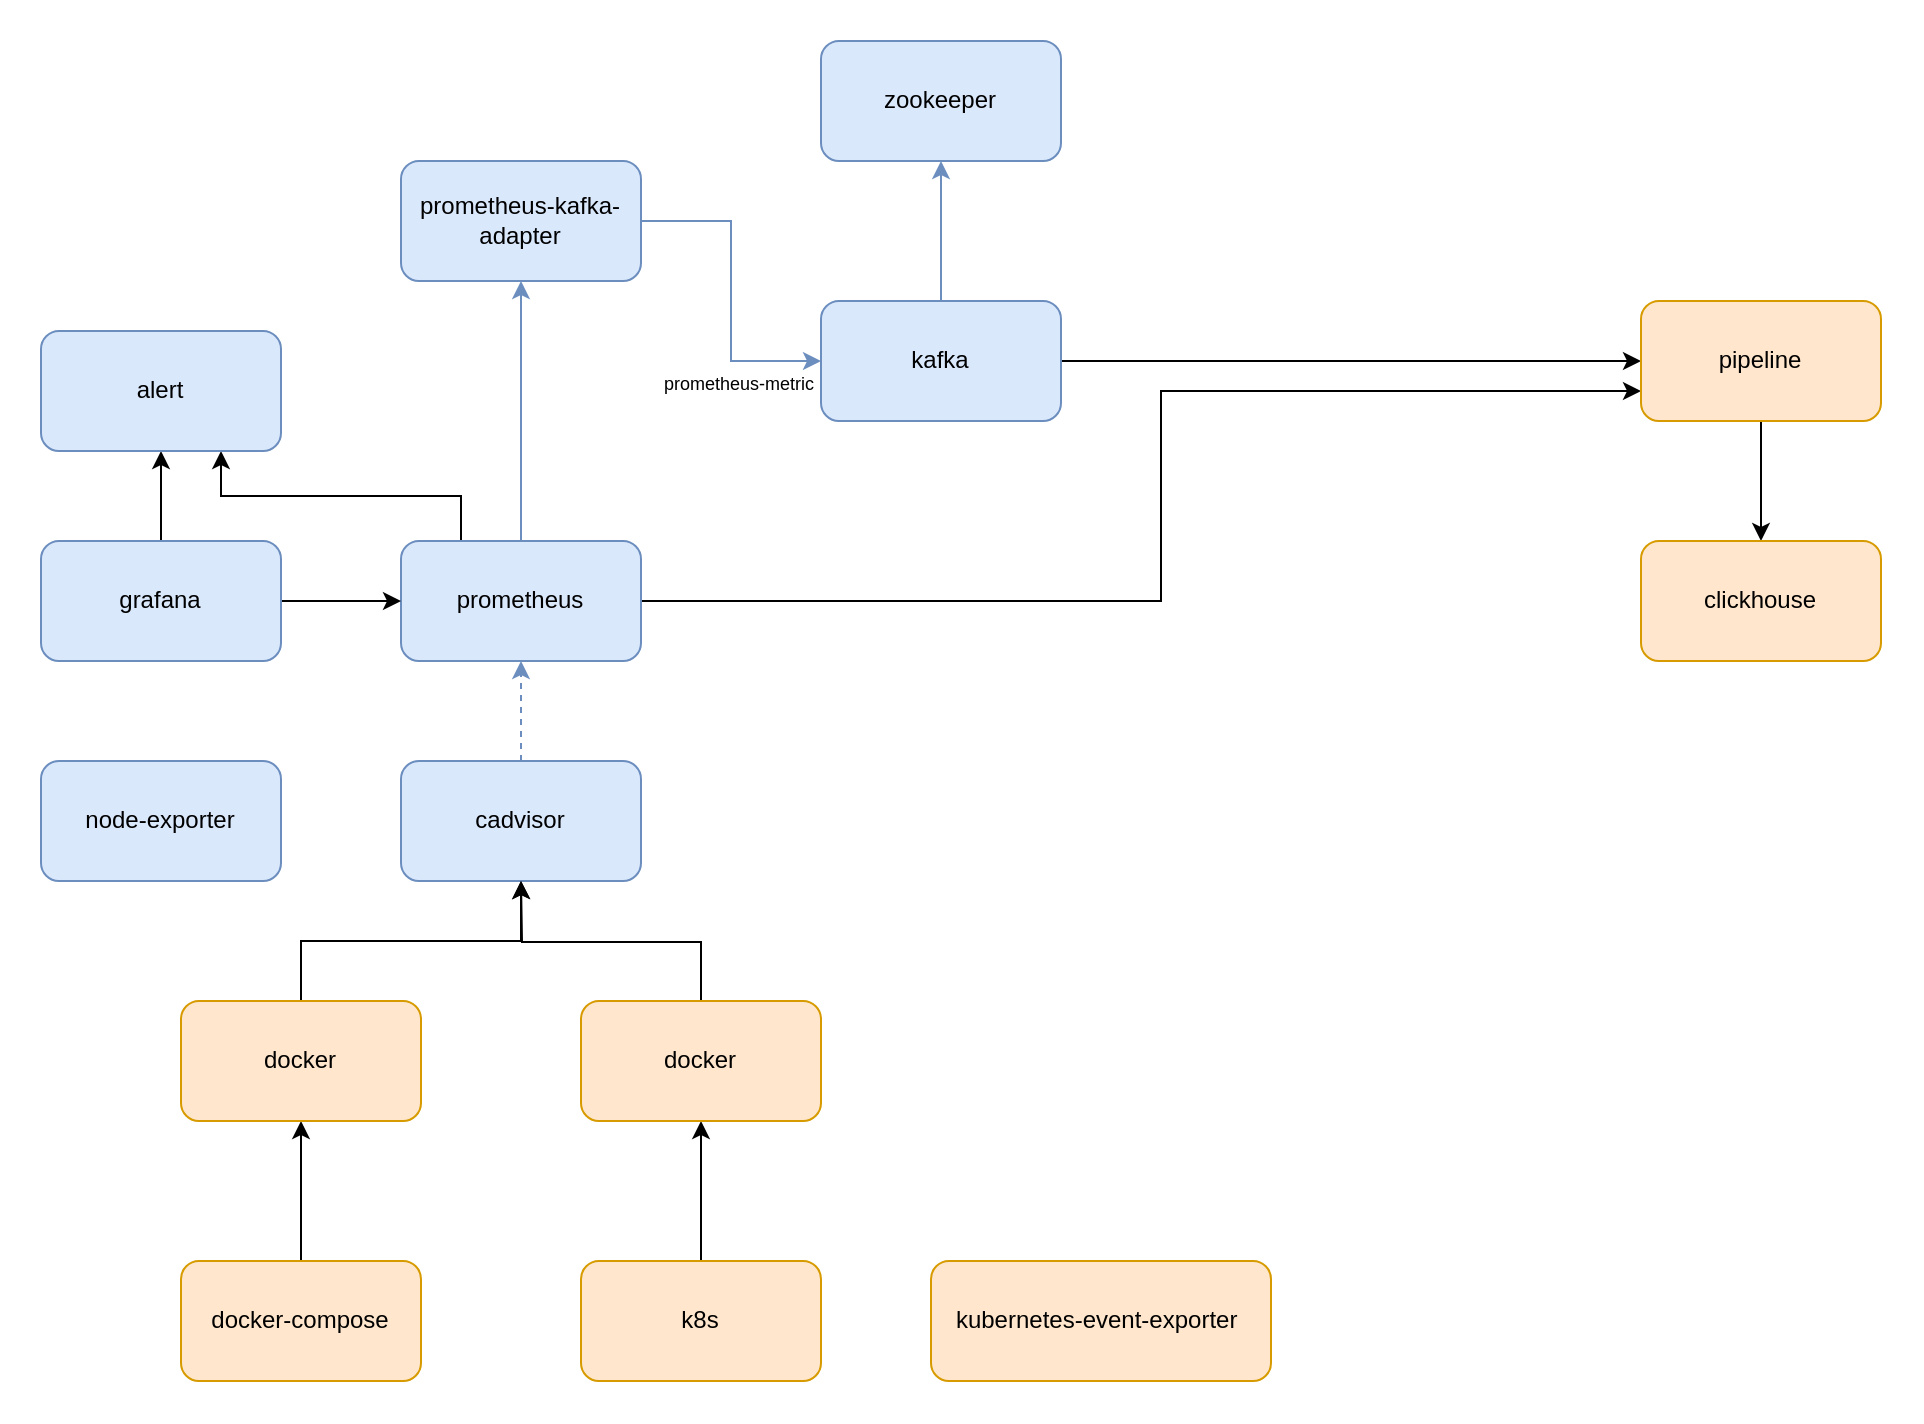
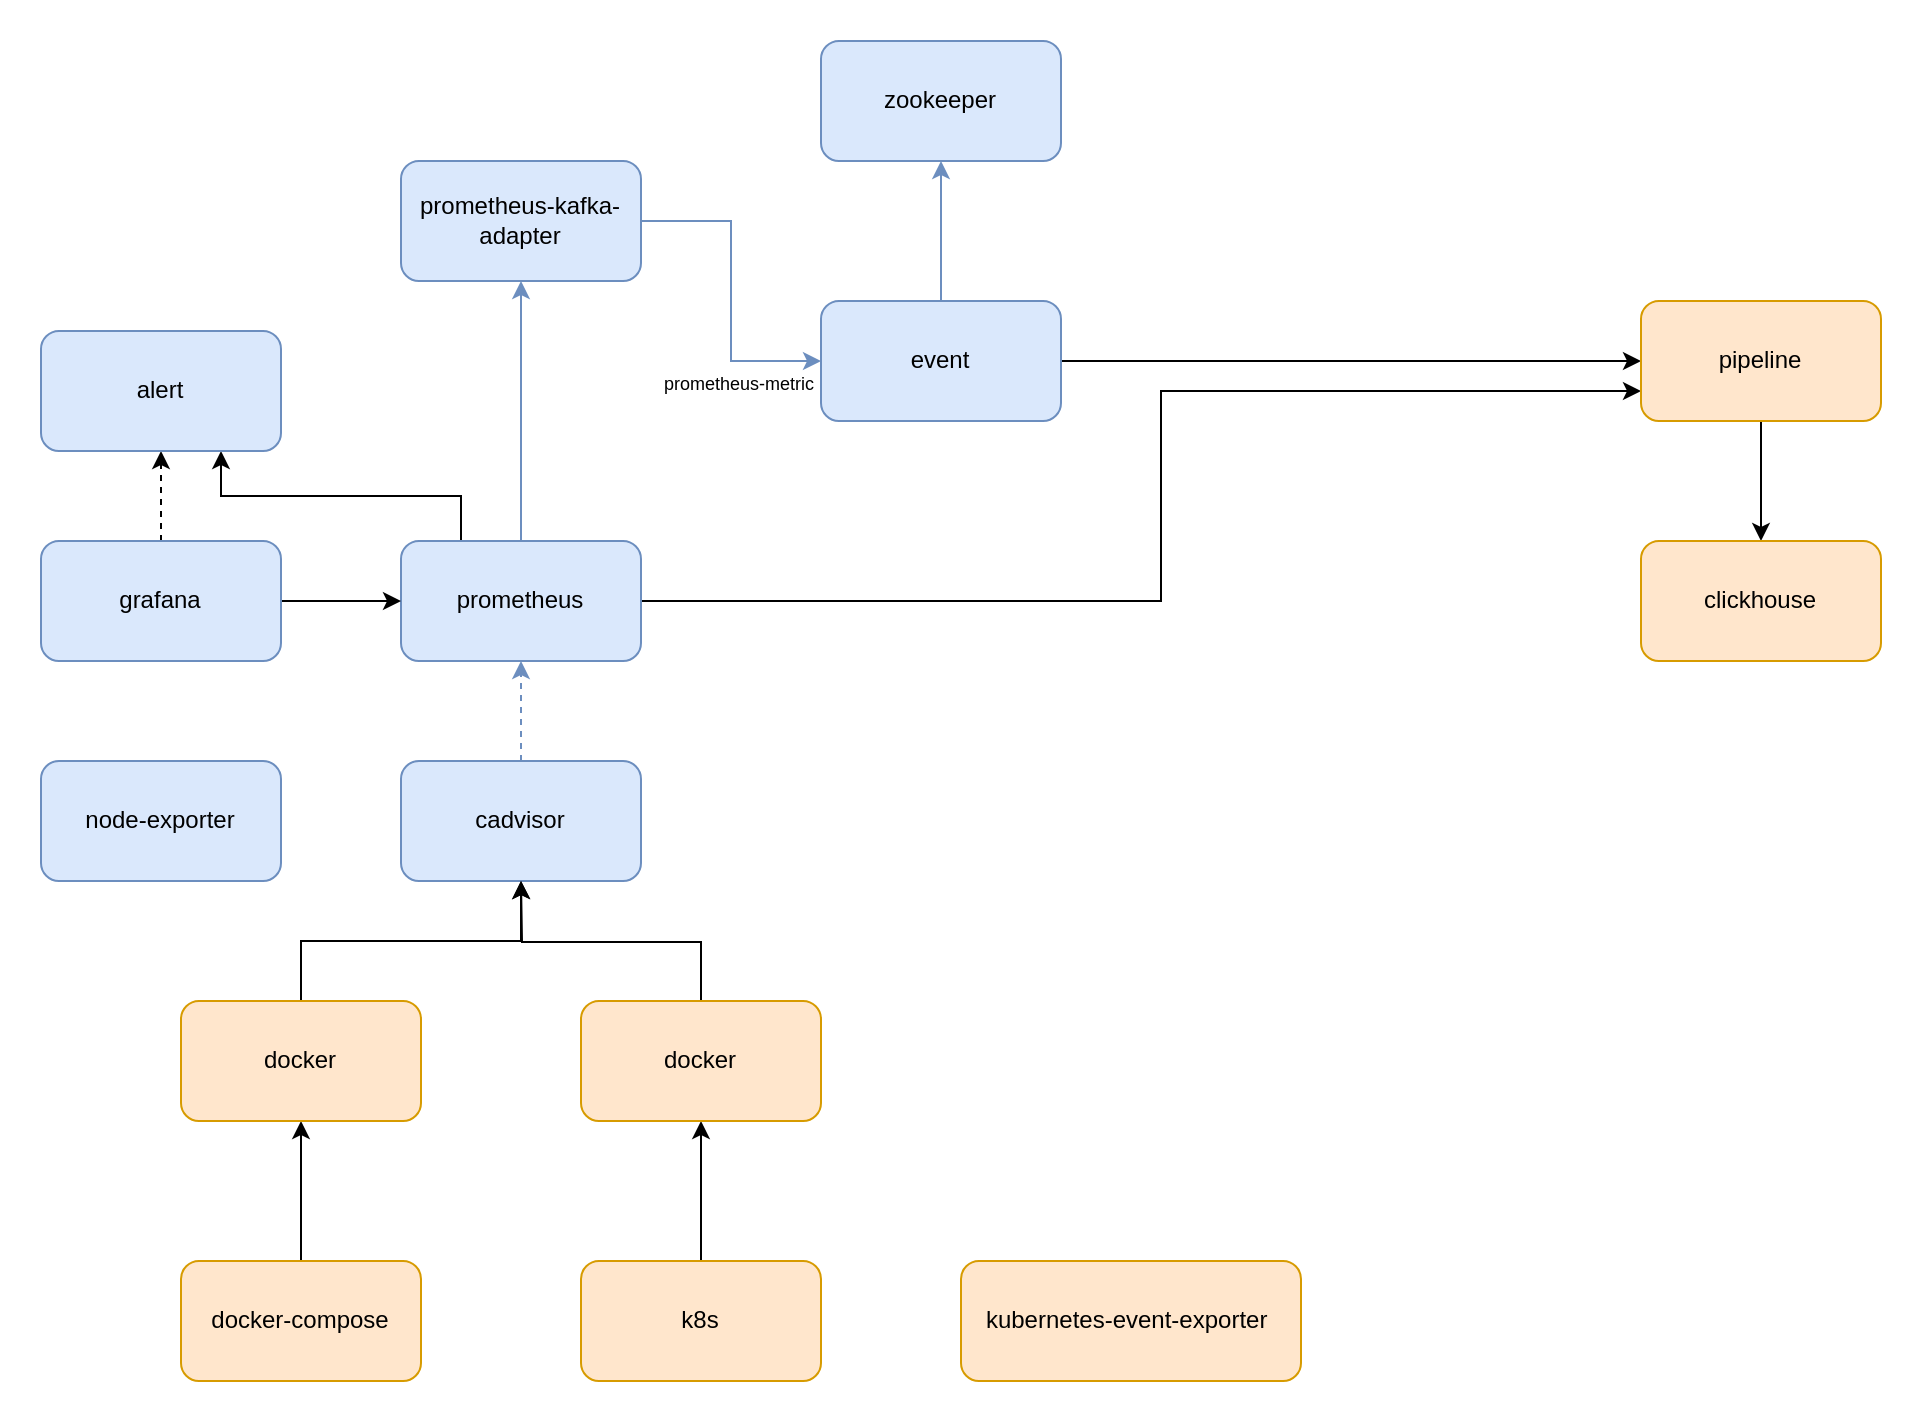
  <mxCell id="0" />
  <mxCell id="1" parent="0" />
  <mxCell id="2" style="edgeStyle=orthogonalEdgeStyle;rounded=0;orthogonalLoop=1;jettySize=auto;html=1;exitX=0.5;exitY=0;exitDx=0;exitDy=0;entryX=0.5;entryY=1;entryDx=0;entryDy=0;" edge="1" parent="1" source="3" target="11"><mxGeometry relative="1" as="geometry" /></mxCell>
  <mxCell id="3" value="docker-compose" style="rounded=1;whiteSpace=wrap;html=1;fillColor=#ffe6cc;strokeColor=#d79b00;" vertex="1" parent="1"><mxGeometry x="90" y="630" width="120" height="60" as="geometry" /></mxCell>
  <mxCell id="4" style="edgeStyle=orthogonalEdgeStyle;rounded=0;orthogonalLoop=1;jettySize=auto;html=1;exitX=0.5;exitY=0;exitDx=0;exitDy=0;entryX=0.5;entryY=1;entryDx=0;entryDy=0;" edge="1" parent="1" source="5" target="9"><mxGeometry relative="1" as="geometry" /></mxCell>
  <mxCell id="5" value="k8s" style="rounded=1;whiteSpace=wrap;html=1;fillColor=#ffe6cc;strokeColor=#d79b00;" vertex="1" parent="1"><mxGeometry x="290" y="630" width="120" height="60" as="geometry" /></mxCell>
  <mxCell id="6" style="edgeStyle=orthogonalEdgeStyle;rounded=0;orthogonalLoop=1;jettySize=auto;html=1;exitX=0.5;exitY=0;exitDx=0;exitDy=0;fillColor=#dae8fc;strokeColor=#6c8ebf;dashed=1;" edge="1" parent="1" source="7" target="15"><mxGeometry relative="1" as="geometry" /></mxCell>
  <mxCell id="7" value="cadvisor" style="rounded=1;whiteSpace=wrap;html=1;fillColor=#dae8fc;strokeColor=#6c8ebf;" vertex="1" parent="1"><mxGeometry x="200" y="380" width="120" height="60" as="geometry" /></mxCell>
  <mxCell id="8" style="edgeStyle=orthogonalEdgeStyle;rounded=0;orthogonalLoop=1;jettySize=auto;html=1;exitX=0.5;exitY=0;exitDx=0;exitDy=0;" edge="1" parent="1" source="9"><mxGeometry relative="1" as="geometry"><mxPoint x="260" y="440" as="targetPoint" /></mxGeometry></mxCell>
  <mxCell id="9" value="docker" style="rounded=1;whiteSpace=wrap;html=1;fillColor=#ffe6cc;strokeColor=#d79b00;" vertex="1" parent="1"><mxGeometry x="290" y="500" width="120" height="60" as="geometry" /></mxCell>
  <mxCell id="10" style="edgeStyle=orthogonalEdgeStyle;rounded=0;orthogonalLoop=1;jettySize=auto;html=1;exitX=0.5;exitY=0;exitDx=0;exitDy=0;entryX=0.5;entryY=1;entryDx=0;entryDy=0;" edge="1" parent="1" source="11" target="7"><mxGeometry relative="1" as="geometry" /></mxCell>
  <mxCell id="11" value="docker" style="rounded=1;whiteSpace=wrap;html=1;fillColor=#ffe6cc;strokeColor=#d79b00;" vertex="1" parent="1"><mxGeometry x="90" y="500" width="120" height="60" as="geometry" /></mxCell>
  <mxCell id="12" style="edgeStyle=orthogonalEdgeStyle;rounded=0;orthogonalLoop=1;jettySize=auto;html=1;exitX=1;exitY=0.5;exitDx=0;exitDy=0;dashed=0;entryX=0;entryY=0.75;entryDx=0;entryDy=0;" edge="1" parent="1" source="15" target="22"><mxGeometry relative="1" as="geometry"><mxPoint x="640" y="200" as="targetPoint" /><Array as="points"><mxPoint x="580" y="300" /><mxPoint x="580" y="195" /></Array></mxGeometry></mxCell>
  <mxCell id="13" style="edgeStyle=orthogonalEdgeStyle;rounded=0;orthogonalLoop=1;jettySize=auto;html=1;exitX=0.5;exitY=0;exitDx=0;exitDy=0;entryX=0.5;entryY=1;entryDx=0;entryDy=0;fillColor=#dae8fc;strokeColor=#6c8ebf;" edge="1" parent="1" source="15" target="17"><mxGeometry relative="1" as="geometry" /></mxCell>
  <mxCell id="14" style="edgeStyle=orthogonalEdgeStyle;rounded=0;orthogonalLoop=1;jettySize=auto;html=1;exitX=0.25;exitY=0;exitDx=0;exitDy=0;entryX=0.75;entryY=1;entryDx=0;entryDy=0;fontSize=9;" edge="1" parent="1" source="15" target="30"><mxGeometry relative="1" as="geometry" /></mxCell>
  <mxCell id="15" value="prometheus" style="rounded=1;whiteSpace=wrap;html=1;fillColor=#dae8fc;strokeColor=#6c8ebf;" vertex="1" parent="1"><mxGeometry x="200" y="270" width="120" height="60" as="geometry" /></mxCell>
  <mxCell id="16" style="edgeStyle=orthogonalEdgeStyle;rounded=0;orthogonalLoop=1;jettySize=auto;html=1;exitX=1;exitY=0.5;exitDx=0;exitDy=0;entryX=0;entryY=0.5;entryDx=0;entryDy=0;fillColor=#dae8fc;strokeColor=#6c8ebf;" edge="1" parent="1" source="17" target="20"><mxGeometry relative="1" as="geometry" /></mxCell>
  <mxCell id="17" value="&lt;span style=&quot;text-align: left&quot;&gt;prometheus-kafka-adapter&lt;/span&gt;" style="rounded=1;whiteSpace=wrap;html=1;fillColor=#dae8fc;strokeColor=#6c8ebf;" vertex="1" parent="1"><mxGeometry x="200" y="80" width="120" height="60" as="geometry" /></mxCell>
  <mxCell id="18" style="edgeStyle=orthogonalEdgeStyle;rounded=0;orthogonalLoop=1;jettySize=auto;html=1;exitX=1;exitY=0.5;exitDx=0;exitDy=0;entryX=0;entryY=0.5;entryDx=0;entryDy=0;" edge="1" parent="1" source="20" target="22"><mxGeometry relative="1" as="geometry" /></mxCell>
  <mxCell id="19" style="edgeStyle=orthogonalEdgeStyle;rounded=0;orthogonalLoop=1;jettySize=auto;html=1;exitX=0.5;exitY=0;exitDx=0;exitDy=0;fillColor=#dae8fc;strokeColor=#6c8ebf;" edge="1" parent="1" source="20" target="25"><mxGeometry relative="1" as="geometry" /></mxCell>
- <mxCell id="20" value="&lt;span style=&quot;text-align: left&quot;&gt;kafka&lt;/span&gt;" style="rounded=1;whiteSpace=wrap;html=1;fillColor=#dae8fc;strokeColor=#6c8ebf;" vertex="1" parent="1"><mxGeometry x="410" y="150" width="120" height="60" as="geometry" /></mxCell>
+ <mxCell id="20" value="&lt;span style=&quot;text-align: left&quot;&gt;event&lt;/span&gt;" style="rounded=1;whiteSpace=wrap;html=1;fillColor=#dae8fc;strokeColor=#6c8ebf;" vertex="1" parent="1"><mxGeometry x="410" y="150" width="120" height="60" as="geometry" /></mxCell>
  <mxCell id="21" style="edgeStyle=orthogonalEdgeStyle;rounded=0;orthogonalLoop=1;jettySize=auto;html=1;exitX=0.5;exitY=1;exitDx=0;exitDy=0;entryX=0.5;entryY=0;entryDx=0;entryDy=0;" edge="1" parent="1" source="22" target="23"><mxGeometry relative="1" as="geometry" /></mxCell>
  <mxCell id="22" value="&lt;span style=&quot;text-align: left&quot;&gt;pipeline&lt;/span&gt;" style="rounded=1;whiteSpace=wrap;html=1;fillColor=#ffe6cc;strokeColor=#d79b00;" vertex="1" parent="1"><mxGeometry x="820" y="150" width="120" height="60" as="geometry" /></mxCell>
  <mxCell id="23" value="&lt;div style=&quot;text-align: left&quot;&gt;&lt;span&gt;clickhouse&lt;/span&gt;&lt;/div&gt;" style="rounded=1;whiteSpace=wrap;html=1;fillColor=#ffe6cc;strokeColor=#d79b00;" vertex="1" parent="1"><mxGeometry x="820" y="270" width="120" height="60" as="geometry" /></mxCell>
- <mxCell id="24" value="kubernetes-event-exporter&amp;nbsp;" style="rounded=1;whiteSpace=wrap;html=1;fillColor=#ffe6cc;strokeColor=#d79b00;" vertex="1" parent="1"><mxGeometry x="465" y="630" width="170" height="60" as="geometry" /></mxCell>
+ <mxCell id="24" value="kubernetes-event-exporter&amp;nbsp;" style="rounded=1;whiteSpace=wrap;html=1;fillColor=#ffe6cc;strokeColor=#d79b00;" vertex="1" parent="1"><mxGeometry x="480" y="630" width="170" height="60" as="geometry" /></mxCell>
  <mxCell id="25" value="&lt;span style=&quot;text-align: left&quot;&gt;zookeeper&lt;/span&gt;" style="rounded=1;whiteSpace=wrap;html=1;fillColor=#dae8fc;strokeColor=#6c8ebf;" vertex="1" parent="1"><mxGeometry x="410" y="20" width="120" height="60" as="geometry" /></mxCell>
  <mxCell id="26" value="prometheus-metric" style="text;whiteSpace=wrap;html=1;fontSize=9;" vertex="1" parent="1"><mxGeometry x="330" y="180" width="130" height="30" as="geometry" /></mxCell>
  <mxCell id="27" style="edgeStyle=orthogonalEdgeStyle;rounded=0;orthogonalLoop=1;jettySize=auto;html=1;exitX=1;exitY=0.5;exitDx=0;exitDy=0;entryX=0;entryY=0.5;entryDx=0;entryDy=0;fontSize=9;" edge="1" parent="1" source="29" target="15"><mxGeometry relative="1" as="geometry" /></mxCell>
- <mxCell id="28" style="edgeStyle=orthogonalEdgeStyle;rounded=0;orthogonalLoop=1;jettySize=auto;html=1;exitX=0.5;exitY=0;exitDx=0;exitDy=0;entryX=0.5;entryY=1;entryDx=0;entryDy=0;fontSize=9;" edge="1" parent="1" source="29" target="30"><mxGeometry relative="1" as="geometry" /></mxCell>
+ <mxCell id="28" style="edgeStyle=orthogonalEdgeStyle;rounded=0;orthogonalLoop=1;jettySize=auto;html=1;exitX=0.5;exitY=0;exitDx=0;exitDy=0;entryX=0.5;entryY=1;entryDx=0;entryDy=0;fontSize=9;dashed=1;" edge="1" parent="1" source="29" target="30"><mxGeometry relative="1" as="geometry" /></mxCell>
  <mxCell id="29" value="grafana" style="rounded=1;whiteSpace=wrap;html=1;fillColor=#dae8fc;strokeColor=#6c8ebf;" vertex="1" parent="1"><mxGeometry x="20" y="270" width="120" height="60" as="geometry" /></mxCell>
  <mxCell id="30" value="alert" style="rounded=1;whiteSpace=wrap;html=1;fillColor=#dae8fc;strokeColor=#6c8ebf;" vertex="1" parent="1"><mxGeometry x="20" y="165" width="120" height="60" as="geometry" /></mxCell>
  <mxCell id="31" value="node-exporter" style="rounded=1;whiteSpace=wrap;html=1;fillColor=#dae8fc;strokeColor=#6c8ebf;" vertex="1" parent="1"><mxGeometry x="20" y="380" width="120" height="60" as="geometry" /></mxCell>
